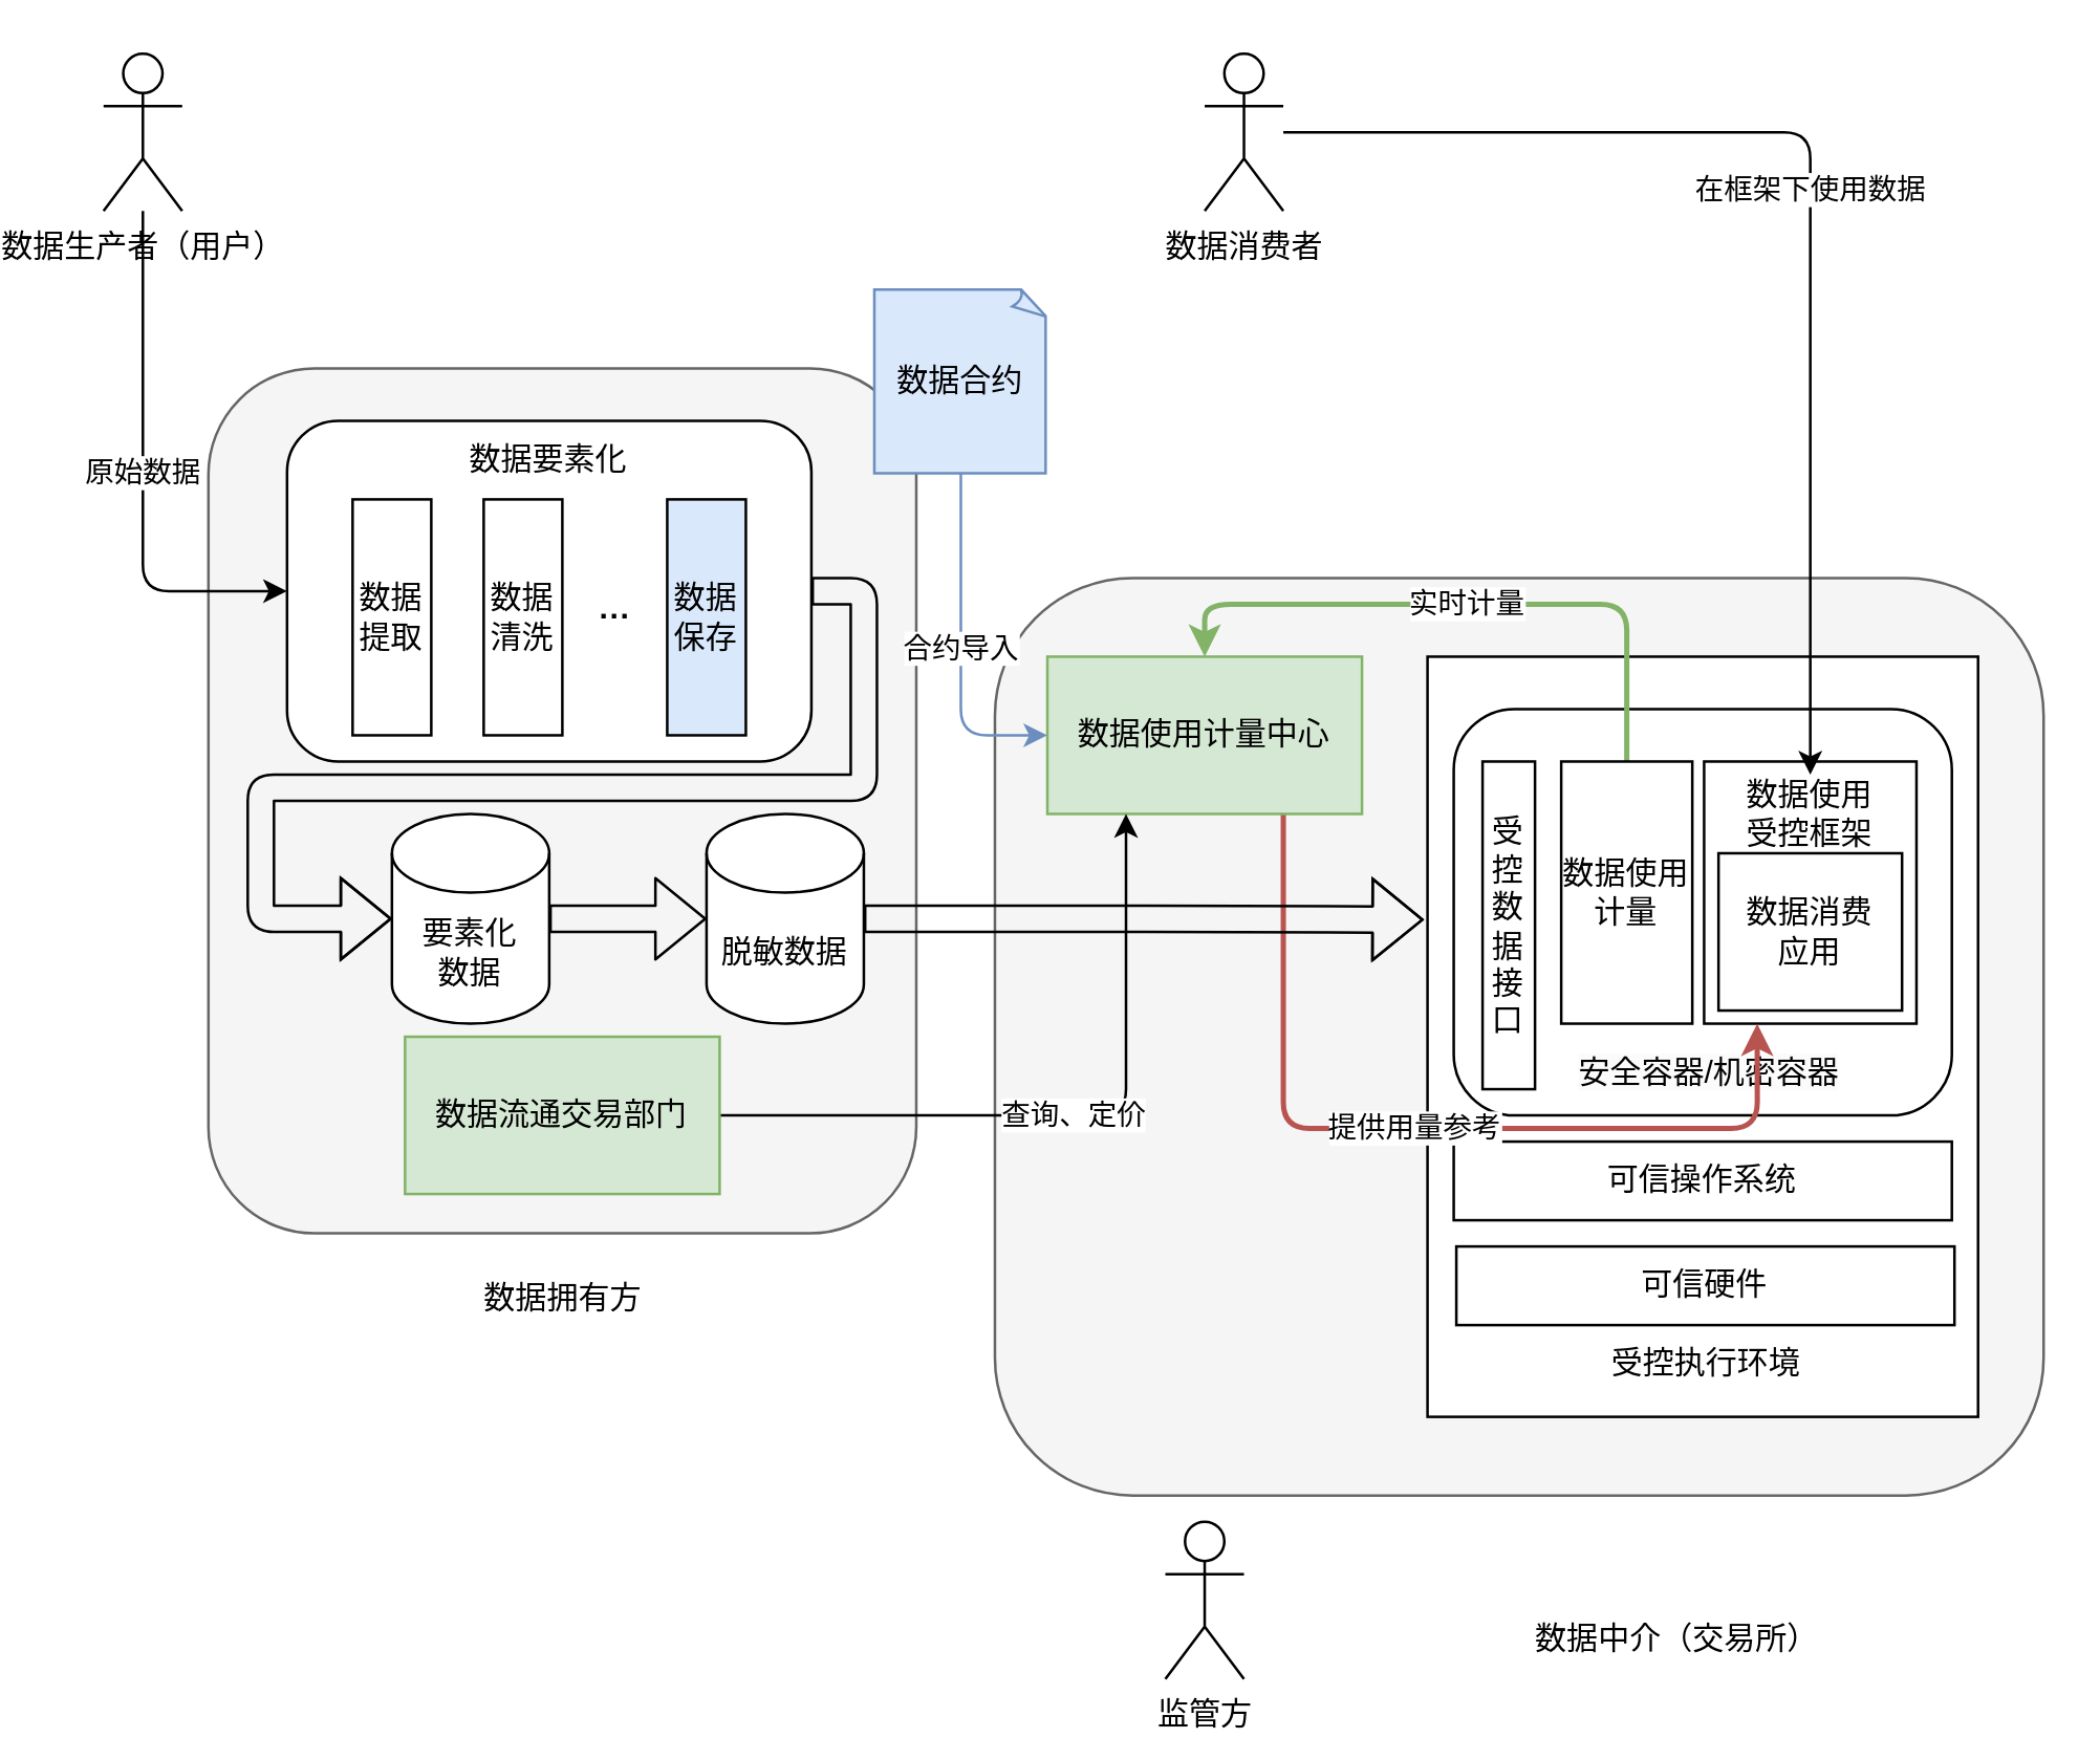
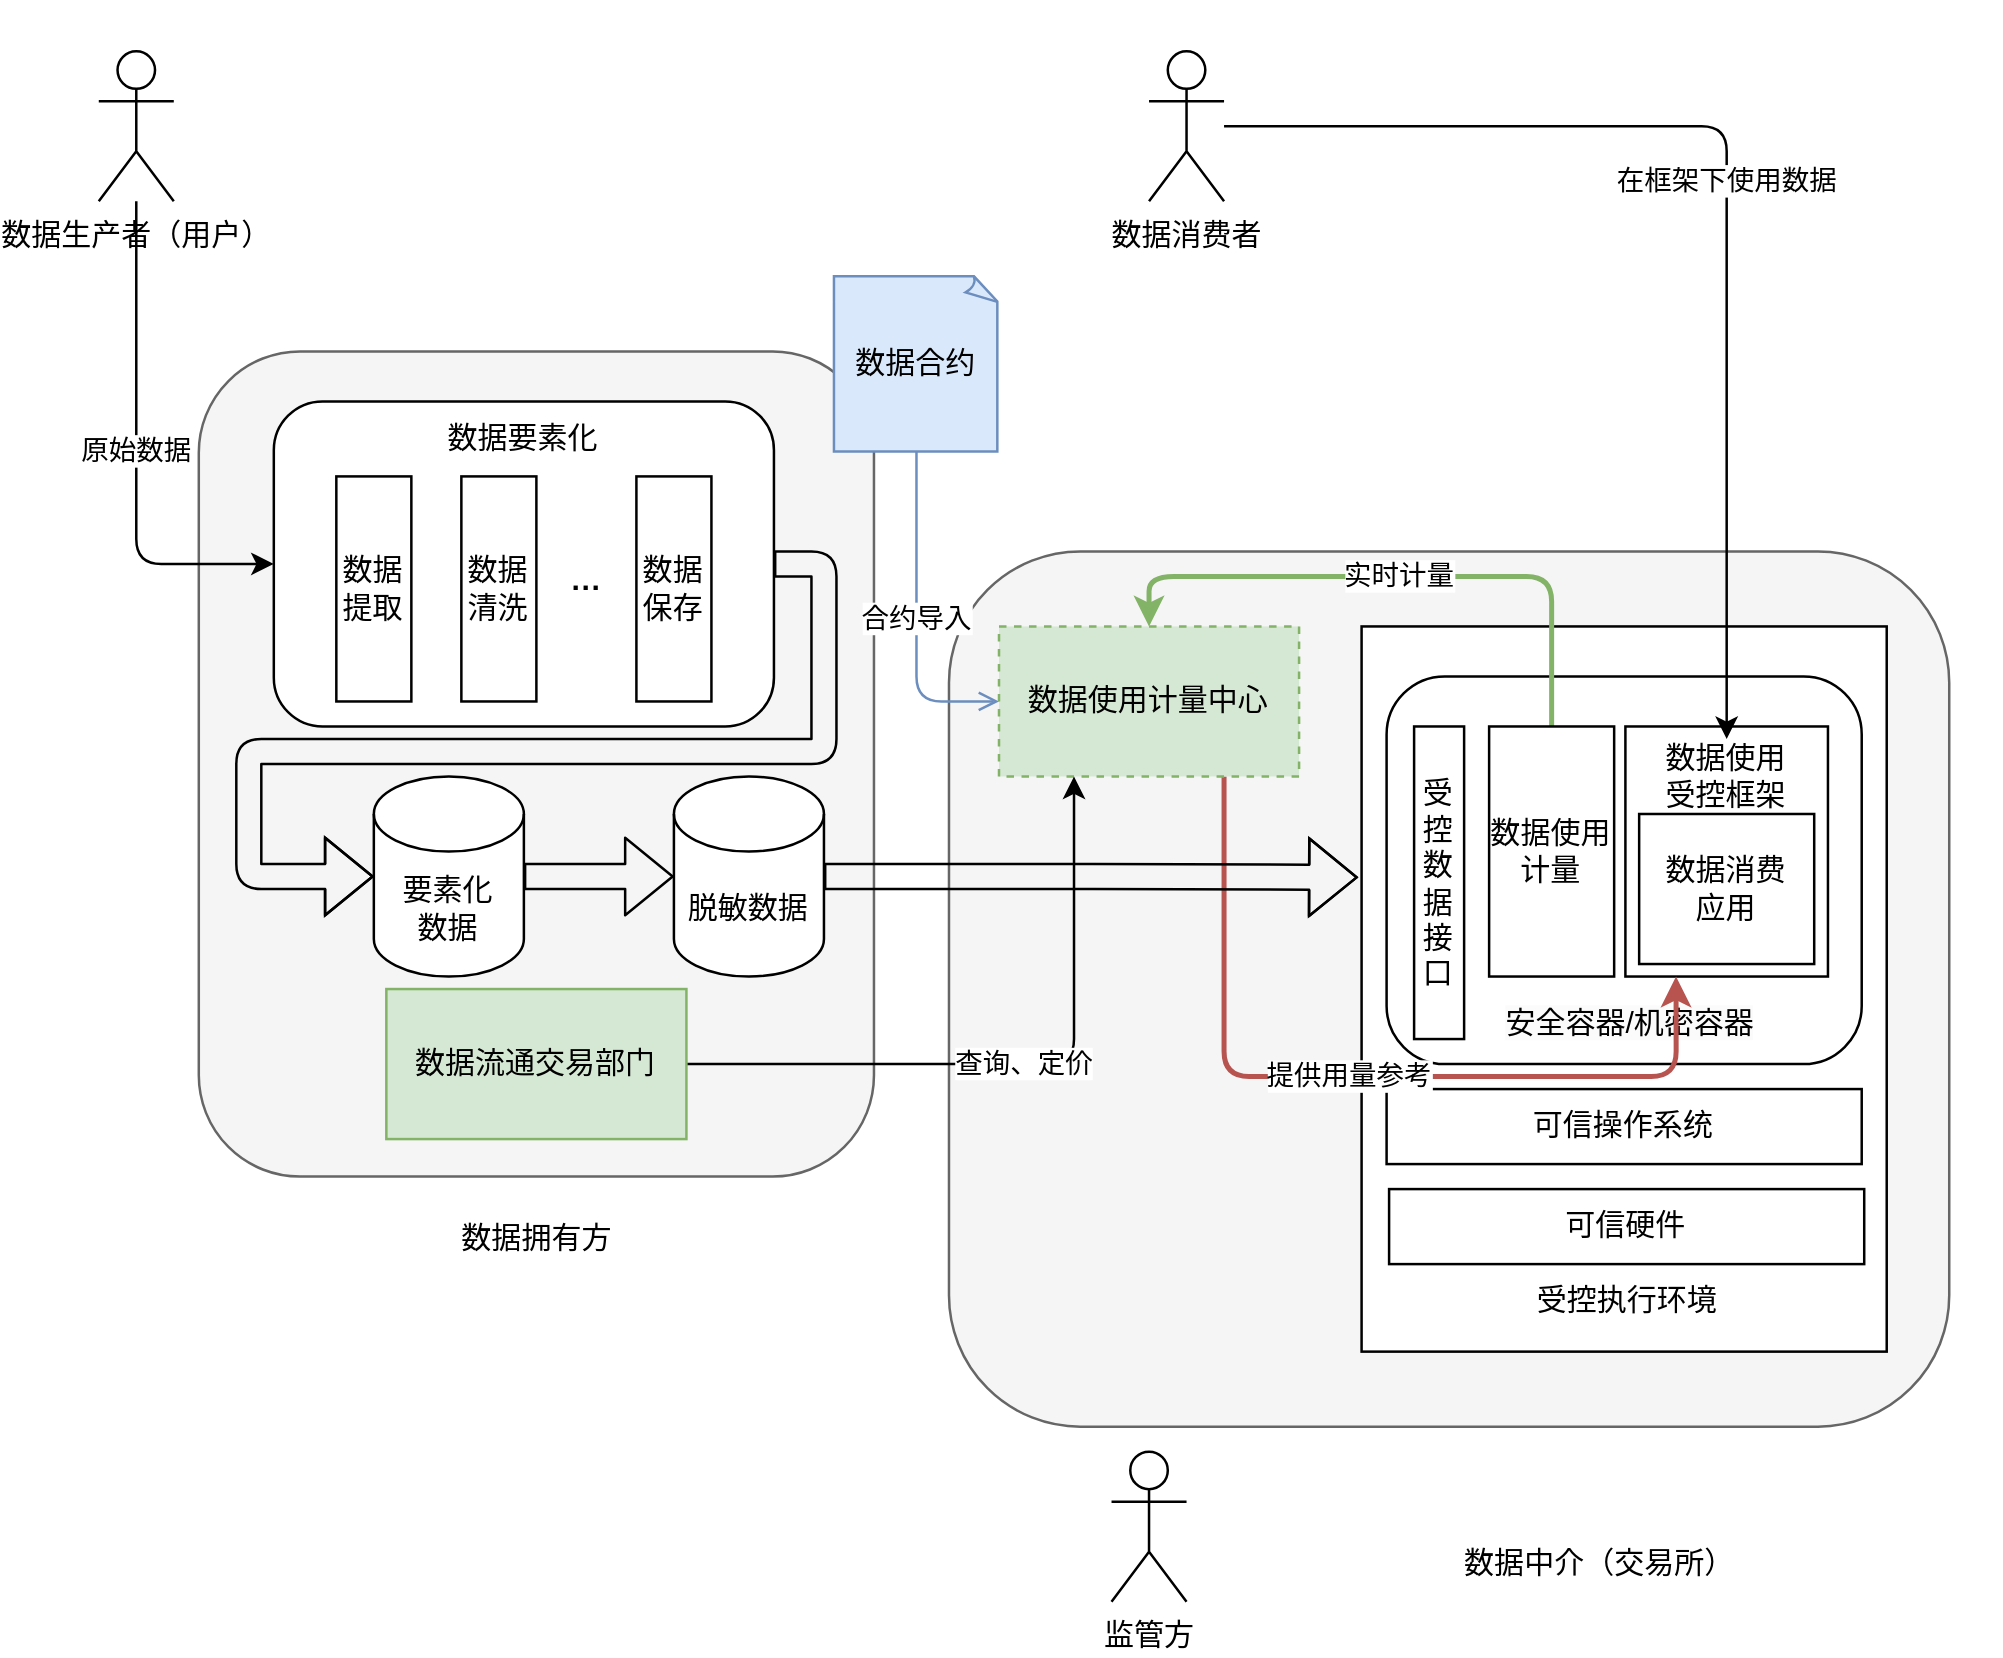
  <mxCell id="0" />
  <mxCell id="1" parent="0" />
  <mxCell id="2" value="" style="rounded=1;whiteSpace=wrap;html=1;fillColor=#f5f5f5;fontColor=#333333;strokeColor=#666666;" vertex="1" parent="1"><mxGeometry x="60" y="140" width="270" height="330" as="geometry" /></mxCell>
  <mxCell id="3" value="" style="rounded=1;whiteSpace=wrap;html=1;" vertex="1" parent="1"><mxGeometry x="90" y="160" width="200" height="130" as="geometry" /></mxCell>
  <mxCell id="4" value="数据拥有方" style="text;html=1;align=center;verticalAlign=middle;resizable=0;points=[];autosize=1;strokeColor=none;fillColor=none;" parent="1" vertex="1"><mxGeometry x="155" y="480" width="80" height="30" as="geometry" /></mxCell>
  <mxCell id="5" value="" style="edgeStyle=none;html=1;shape=flexArrow;" parent="1" source="6" target="7" edge="1"><mxGeometry relative="1" as="geometry" /></mxCell>
  <mxCell id="6" value="要素化&lt;br&gt;数据" style="shape=cylinder3;whiteSpace=wrap;html=1;boundedLbl=1;backgroundOutline=1;size=15;" parent="1" vertex="1"><mxGeometry x="130" y="310" width="60" height="80" as="geometry" /></mxCell>
  <mxCell id="7" value="脱敏数据" style="shape=cylinder3;whiteSpace=wrap;html=1;boundedLbl=1;backgroundOutline=1;size=15;" parent="1" vertex="1"><mxGeometry x="250" y="310" width="60" height="80" as="geometry" /></mxCell>
  <mxCell id="8" value="数据提取" style="rounded=0;whiteSpace=wrap;html=1;" vertex="1" parent="1"><mxGeometry x="115" y="190" width="30" height="90" as="geometry" /></mxCell>
  <mxCell id="9" value="数据清洗" style="rounded=0;whiteSpace=wrap;html=1;" vertex="1" parent="1"><mxGeometry x="165" y="190" width="30" height="90" as="geometry" /></mxCell>
- <mxCell id="10" value="数据保存" style="rounded=0;whiteSpace=wrap;html=1;fillColor=#dae8fc;" vertex="1" parent="1"><mxGeometry x="235" y="190" width="30" height="90" as="geometry" /></mxCell>
+ <mxCell id="10" value="数据保存" style="rounded=0;whiteSpace=wrap;html=1;" vertex="1" parent="1"><mxGeometry x="235" y="190" width="30" height="90" as="geometry" /></mxCell>
  <mxCell id="11" value="···" style="text;html=1;align=center;verticalAlign=middle;resizable=0;points=[];autosize=1;strokeColor=none;fillColor=none;fontStyle=1" vertex="1" parent="1"><mxGeometry x="195" y="220" width="40" height="30" as="geometry" /></mxCell>
  <mxCell id="12" value="数据要素化" style="text;html=1;strokeColor=none;fillColor=none;align=center;verticalAlign=middle;whiteSpace=wrap;rounded=0;" vertex="1" parent="1"><mxGeometry x="155" y="160" width="70" height="30" as="geometry" /></mxCell>
  <mxCell id="13" value="数据中介（交易所）" style="text;html=1;align=center;verticalAlign=middle;resizable=0;points=[];autosize=1;strokeColor=none;fillColor=none;" vertex="1" parent="1"><mxGeometry x="555" y="610" width="130" height="30" as="geometry" /></mxCell>
  <mxCell id="14" value="" style="rounded=1;whiteSpace=wrap;html=1;fillColor=#f5f5f5;fontColor=#333333;strokeColor=#666666;" vertex="1" parent="1"><mxGeometry x="360" y="220" width="400" height="350" as="geometry" /></mxCell>
  <mxCell id="15" value="" style="rounded=0;whiteSpace=wrap;html=1;" vertex="1" parent="1"><mxGeometry x="525" y="250" width="210" height="290" as="geometry" /></mxCell>
  <mxCell id="16" value="数据消费者" style="shape=umlActor;verticalLabelPosition=bottom;verticalAlign=top;html=1;outlineConnect=0;rounded=1;" vertex="1" parent="1"><mxGeometry x="440" y="20" width="30" height="60" as="geometry" /></mxCell>
  <mxCell id="17" value="原始数据" style="edgeStyle=none;html=1;entryX=0;entryY=0.5;entryDx=0;entryDy=0;" edge="1" parent="1" source="18" target="3"><mxGeometry relative="1" as="geometry"><Array as="points"><mxPoint x="35" y="225" /></Array></mxGeometry></mxCell>
  <mxCell id="18" value="数据生产者（用户）" style="shape=umlActor;verticalLabelPosition=bottom;verticalAlign=top;html=1;outlineConnect=0;rounded=1;" vertex="1" parent="1"><mxGeometry x="20" y="20" width="30" height="60" as="geometry" /></mxCell>
  <mxCell id="19" value="" style="shape=flexArrow;endArrow=classic;html=1;exitX=1;exitY=0.5;exitDx=0;exitDy=0;entryX=0;entryY=0.5;entryDx=0;entryDy=0;entryPerimeter=0;edgeStyle=orthogonalEdgeStyle;" edge="1" parent="1" source="3" target="6"><mxGeometry width="50" height="50" relative="1" as="geometry"><mxPoint x="280" y="420" as="sourcePoint" /><mxPoint x="330" y="370" as="targetPoint" /><Array as="points"><mxPoint x="310" y="225" /><mxPoint x="310" y="300" /><mxPoint x="80" y="300" /><mxPoint x="80" y="350" /></Array></mxGeometry></mxCell>
  <mxCell id="20" value="受控执行环境" style="text;html=1;align=center;verticalAlign=middle;resizable=0;points=[];autosize=1;strokeColor=none;fillColor=none;" vertex="1" parent="1"><mxGeometry x="581" y="505" width="100" height="30" as="geometry" /></mxCell>
  <mxCell id="21" value="可信硬件" style="rounded=0;whiteSpace=wrap;html=1;" vertex="1" parent="1"><mxGeometry x="536" y="475" width="190" height="30" as="geometry" /></mxCell>
  <mxCell id="22" value="可信操作系统" style="rounded=0;whiteSpace=wrap;html=1;" vertex="1" parent="1"><mxGeometry x="535" y="435" width="190" height="30" as="geometry" /></mxCell>
  <mxCell id="23" value="" style="rounded=1;whiteSpace=wrap;html=1;" vertex="1" parent="1"><mxGeometry x="535" y="270" width="190" height="155" as="geometry" /></mxCell>
  <mxCell id="24" value="&lt;span style=&quot;color: rgb(0, 0, 0); font-family: Helvetica; font-size: 12px; font-style: normal; font-variant-ligatures: normal; font-variant-caps: normal; font-weight: 400; letter-spacing: normal; orphans: 2; text-align: center; text-indent: 0px; text-transform: none; widows: 2; word-spacing: 0px; -webkit-text-stroke-width: 0px; background-color: rgb(251, 251, 251); text-decoration-thickness: initial; text-decoration-style: initial; text-decoration-color: initial; float: none; display: inline !important;&quot;&gt;安全容器/机密容器&lt;/span&gt;" style="text;whiteSpace=wrap;html=1;" vertex="1" parent="1"><mxGeometry x="581" y="395" width="110" height="30" as="geometry" /></mxCell>
  <mxCell id="25" value="受控数据接口" style="rounded=0;whiteSpace=wrap;html=1;" vertex="1" parent="1"><mxGeometry x="546" y="290" width="20" height="125" as="geometry" /></mxCell>
  <mxCell id="26" value="实时计量" style="edgeStyle=orthogonalEdgeStyle;html=1;exitX=0.5;exitY=0;exitDx=0;exitDy=0;entryX=0.5;entryY=0;entryDx=0;entryDy=0;fillColor=#d5e8d4;strokeColor=#82b366;strokeWidth=2;" edge="1" parent="1" source="27" target="33"><mxGeometry relative="1" as="geometry"><mxPoint x="536" y="535" as="targetPoint" /><Array as="points"><mxPoint x="601" y="230" /><mxPoint x="440" y="230" /></Array></mxGeometry></mxCell>
  <mxCell id="27" value="数据使用计量" style="rounded=0;whiteSpace=wrap;html=1;" vertex="1" parent="1"><mxGeometry x="576" y="290" width="50" height="100" as="geometry" /></mxCell>
  <mxCell id="28" value="" style="rounded=0;whiteSpace=wrap;html=1;" vertex="1" parent="1"><mxGeometry x="630.5" y="290" width="81" height="100" as="geometry" /></mxCell>
  <mxCell id="29" value="数据消费&lt;br&gt;应用" style="rounded=0;whiteSpace=wrap;html=1;" vertex="1" parent="1"><mxGeometry x="636" y="325" width="70" height="60" as="geometry" /></mxCell>
  <mxCell id="30" value="数据使用受控框架" style="text;html=1;strokeColor=none;fillColor=none;align=center;verticalAlign=middle;whiteSpace=wrap;rounded=0;" vertex="1" parent="1"><mxGeometry x="641" y="295" width="60" height="30" as="geometry" /></mxCell>
  <mxCell id="31" value="在框架下使用数据" style="edgeStyle=orthogonalEdgeStyle;html=1;entryX=0.5;entryY=0;entryDx=0;entryDy=0;" edge="1" parent="1" source="16" target="30"><mxGeometry relative="1" as="geometry" /></mxCell>
  <mxCell id="32" value="提供用量参考" style="edgeStyle=orthogonalEdgeStyle;html=1;exitX=0.75;exitY=1;exitDx=0;exitDy=0;entryX=0.25;entryY=1;entryDx=0;entryDy=0;strokeWidth=2;fillColor=#f8cecc;strokeColor=#b85450;" edge="1" parent="1" source="33" target="28"><mxGeometry relative="1" as="geometry"><Array as="points"><mxPoint x="470" y="430" /><mxPoint x="651" y="430" /></Array></mxGeometry></mxCell>
- <mxCell id="33" value="数据使用计量中心" style="rounded=0;whiteSpace=wrap;html=1;fillColor=#d5e8d4;strokeColor=#82b366;" vertex="1" parent="1"><mxGeometry x="380" y="250" width="120" height="60" as="geometry" /></mxCell>
+ <mxCell id="33" value="数据使用计量中心" style="rounded=0;whiteSpace=wrap;html=1;fillColor=#d5e8d4;strokeColor=#82b366;dashed=1;" vertex="1" parent="1"><mxGeometry x="380" y="250" width="120" height="60" as="geometry" /></mxCell>
  <mxCell id="34" style="edgeStyle=orthogonalEdgeStyle;html=1;exitX=1;exitY=0.5;exitDx=0;exitDy=0;exitPerimeter=0;entryX=-0.007;entryY=0.346;entryDx=0;entryDy=0;entryPerimeter=0;strokeWidth=1;shape=flexArrow;" edge="1" parent="1" source="7" target="15"><mxGeometry relative="1" as="geometry" /></mxCell>
- <mxCell id="35" value="合约导入" style="edgeStyle=orthogonalEdgeStyle;html=1;exitX=0.5;exitY=1;exitDx=0;exitDy=0;exitPerimeter=0;entryX=0;entryY=0.5;entryDx=0;entryDy=0;strokeWidth=1;fillColor=#dae8fc;strokeColor=#6c8ebf;" edge="1" parent="1" source="36" target="33"><mxGeometry relative="1" as="geometry" /></mxCell>
+ <mxCell id="35" value="合约导入" style="edgeStyle=orthogonalEdgeStyle;html=1;exitX=0.5;exitY=1;exitDx=0;exitDy=0;exitPerimeter=0;entryX=0;entryY=0.5;entryDx=0;entryDy=0;strokeWidth=1;fillColor=#dae8fc;strokeColor=#6c8ebf;endArrow=open;" edge="1" parent="1" source="36" target="33"><mxGeometry relative="1" as="geometry" /></mxCell>
  <mxCell id="36" value="数据合约" style="whiteSpace=wrap;html=1;shape=mxgraph.basic.document;rounded=1;fillColor=#dae8fc;strokeColor=#6c8ebf;" vertex="1" parent="1"><mxGeometry x="314" y="110" width="66" height="70" as="geometry" /></mxCell>
  <mxCell id="37" value="查询、定价" style="edgeStyle=orthogonalEdgeStyle;html=1;exitX=1;exitY=0.5;exitDx=0;exitDy=0;entryX=0.25;entryY=1;entryDx=0;entryDy=0;strokeWidth=1;" edge="1" parent="1" source="38" target="33"><mxGeometry relative="1" as="geometry" /></mxCell>
  <mxCell id="38" value="数据流通交易部门" style="rounded=0;whiteSpace=wrap;html=1;fillColor=#d5e8d4;strokeColor=#82b366;" vertex="1" parent="1"><mxGeometry x="135" y="395" width="120" height="60" as="geometry" /></mxCell>
  <mxCell id="39" value="监管方" style="shape=umlActor;verticalLabelPosition=bottom;verticalAlign=top;html=1;outlineConnect=0;rounded=1;" vertex="1" parent="1"><mxGeometry x="425" y="580" width="30" height="60" as="geometry" /></mxCell>
